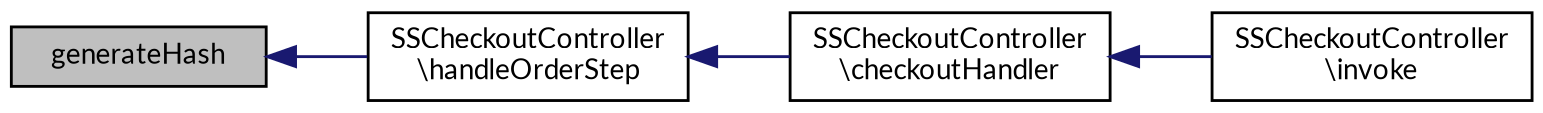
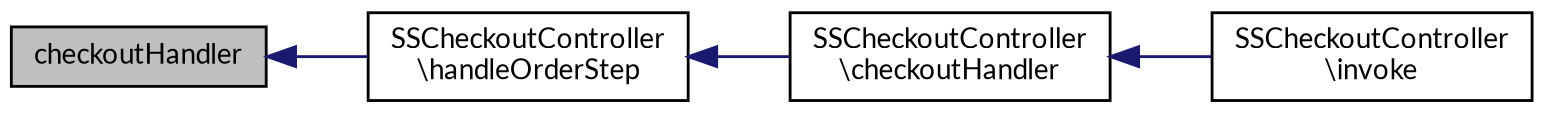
  digraph {
    rankdir=LR
    fontname=Lato
    node [color=black fillcolor=white fontname=Lato fontsize=10 shape=record style=filled]
    edge [color=midnightblue dir=back fontname=Lato fontsize=10 labelfontname=Helvetica labelfontsize=10 style=solid]
-   n1 [fillcolor=grey75 fontcolor=black height=0.2 label=generateHash width=0.4]
+   n1 [fillcolor=grey75 fontcolor=black height=0.2 label=checkoutHandler width=0.4]
    n2 [height=0.2 label="SSCheckoutController\l\\handleOrderStep" width=0.4]
    n3 [height=0.2 label="SSCheckoutController\l\\checkoutHandler" width=0.4]
    n4 [height=0.2 label="SSCheckoutController\l\\invoke" width=0.4]
    n1 -> n2
    n2 -> n3
    n3 -> n4
  }
